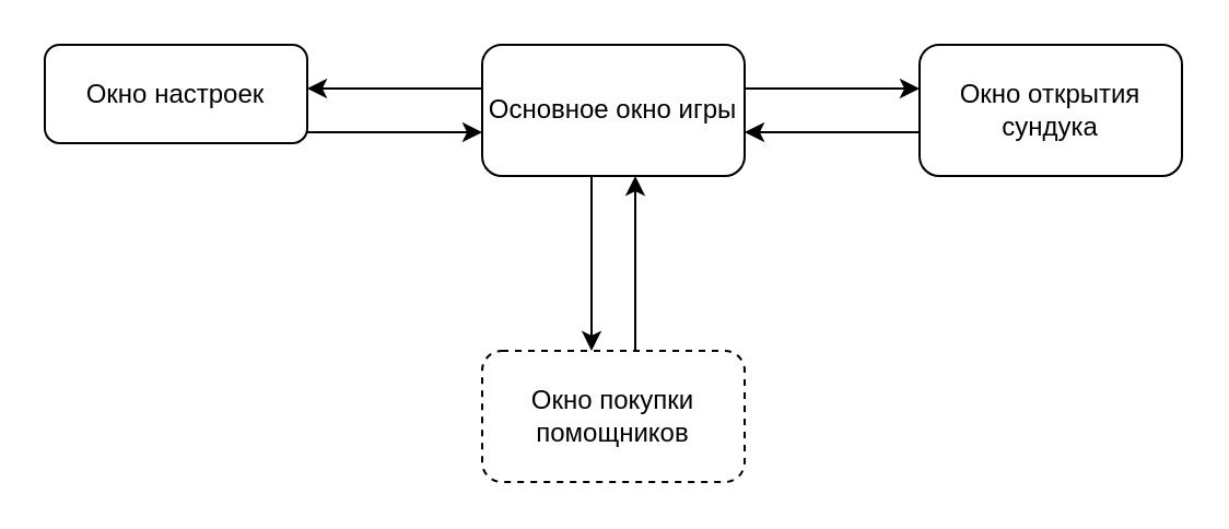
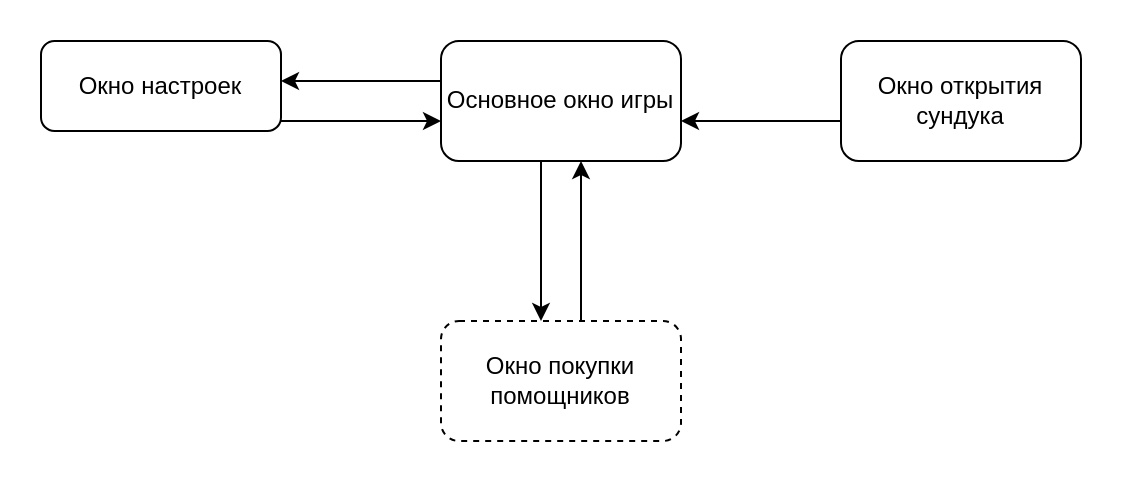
  <mxCell id="0" />
  <mxCell id="1" parent="0" />
  <mxCell id="2" value="" style="edgeStyle=orthogonalEdgeStyle;rounded=0;orthogonalLoop=1;jettySize=auto;html=1;" parent="1" source="5" target="7" edge="1"><mxGeometry relative="1" as="geometry"><Array as="points"><mxPoint x="270" y="120" /><mxPoint x="270" y="120" /></Array></mxGeometry></mxCell>
- <mxCell id="3" value="" style="edgeStyle=orthogonalEdgeStyle;rounded=0;orthogonalLoop=1;jettySize=auto;html=1;" parent="1" source="5" target="9" edge="1"><mxGeometry relative="1" as="geometry"><Array as="points"><mxPoint x="380" y="40" /><mxPoint x="380" y="40" /></Array></mxGeometry></mxCell>
  <mxCell id="4" value="" style="edgeStyle=orthogonalEdgeStyle;rounded=0;orthogonalLoop=1;jettySize=auto;html=1;" parent="1" source="5" target="11" edge="1"><mxGeometry relative="1" as="geometry"><Array as="points"><mxPoint x="190" y="40" /><mxPoint x="190" y="40" /></Array></mxGeometry></mxCell>
  <mxCell id="5" value="Основное окно игры" style="rounded=1;whiteSpace=wrap;html=1;" parent="1" vertex="1"><mxGeometry x="220" y="20" width="120" height="60" as="geometry" /></mxCell>
  <mxCell id="6" style="edgeStyle=orthogonalEdgeStyle;rounded=0;orthogonalLoop=1;jettySize=auto;html=1;" parent="1" source="7" target="5" edge="1"><mxGeometry relative="1" as="geometry"><Array as="points"><mxPoint x="290" y="120" /><mxPoint x="290" y="120" /></Array></mxGeometry></mxCell>
  <mxCell id="7" value="Окно покупки помощников" style="whiteSpace=wrap;html=1;rounded=1;dashed=1;" parent="1" vertex="1"><mxGeometry x="220" y="160" width="120" height="60" as="geometry" /></mxCell>
  <mxCell id="8" style="edgeStyle=orthogonalEdgeStyle;rounded=0;orthogonalLoop=1;jettySize=auto;html=1;" parent="1" source="9" edge="1"><mxGeometry relative="1" as="geometry"><Array as="points"><mxPoint x="340" y="60" /></Array><mxPoint x="340" y="60" as="targetPoint" /></mxGeometry></mxCell>
  <mxCell id="9" value="Окно открытия сундука" style="whiteSpace=wrap;html=1;rounded=1;" parent="1" vertex="1"><mxGeometry x="420" y="20" width="120" height="60" as="geometry" /></mxCell>
  <mxCell id="10" style="edgeStyle=orthogonalEdgeStyle;rounded=0;orthogonalLoop=1;jettySize=auto;html=1;" parent="1" source="11" target="5" edge="1"><mxGeometry relative="1" as="geometry"><Array as="points"><mxPoint x="180" y="60" /><mxPoint x="180" y="60" /></Array></mxGeometry></mxCell>
  <mxCell id="11" value="Окно настроек" style="whiteSpace=wrap;html=1;rounded=1;" parent="1" vertex="1"><mxGeometry x="20" y="20" width="120" height="45" as="geometry" /></mxCell>
